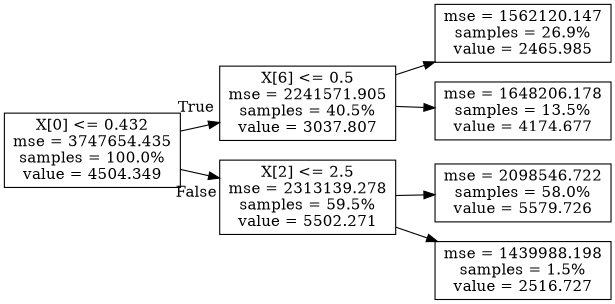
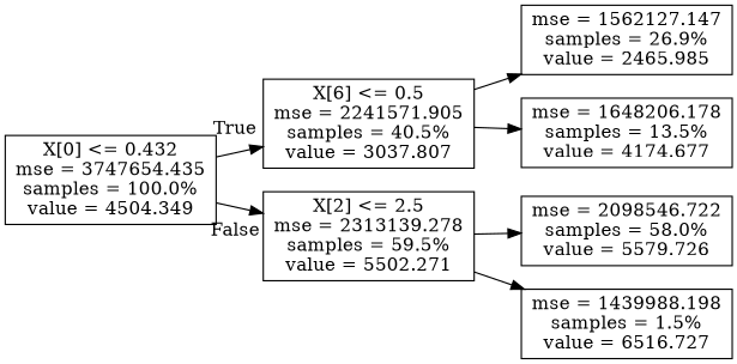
  digraph {
    rankdir=LR
    node [shape=box]
    n1 [label="X[0] <= 0.432\nmse = 3747654.435\nsamples = 100.0%\nvalue = 4504.349"]
    n2 [label="X[6] <= 0.5\nmse = 2241571.905\nsamples = 40.5%\nvalue = 3037.807"]
    n3 [label="X[2] <= 2.5\nmse = 2313139.278\nsamples = 59.5%\nvalue = 5502.271"]
-   n4 [label="mse = 1562120.147\nsamples = 26.9%\nvalue = 2465.985"]
+   n4 [label="mse = 1562127.147\nsamples = 26.9%\nvalue = 2465.985"]
    n5 [label="mse = 1648206.178\nsamples = 13.5%\nvalue = 4174.677"]
    n6 [label="mse = 2098546.722\nsamples = 58.0%\nvalue = 5579.726"]
-   n7 [label="mse = 1439988.198\nsamples = 1.5%\nvalue = 2516.727"]
+   n7 [label="mse = 1439988.198\nsamples = 1.5%\nvalue = 6516.727"]
    n1 -> n2 [headlabel=True labelangle=-45 labeldistance=2.5]
    n1 -> n3 [headlabel=False labelangle=45 labeldistance=2.5]
    n2 -> n4
    n2 -> n5
    n3 -> n6
    n3 -> n7
  }
